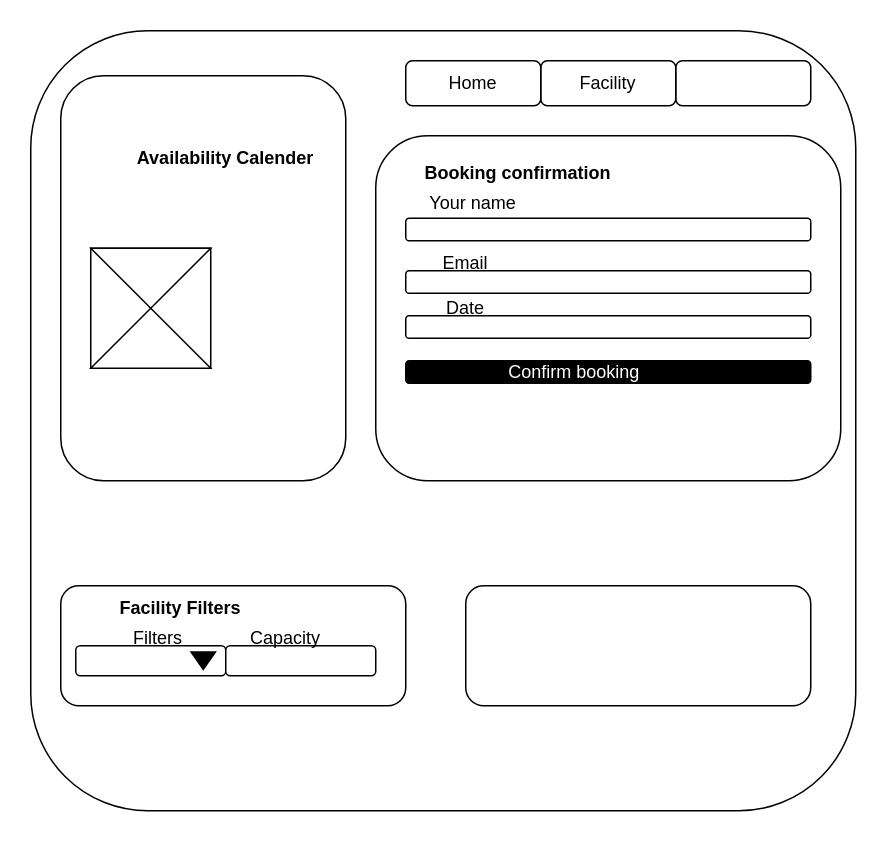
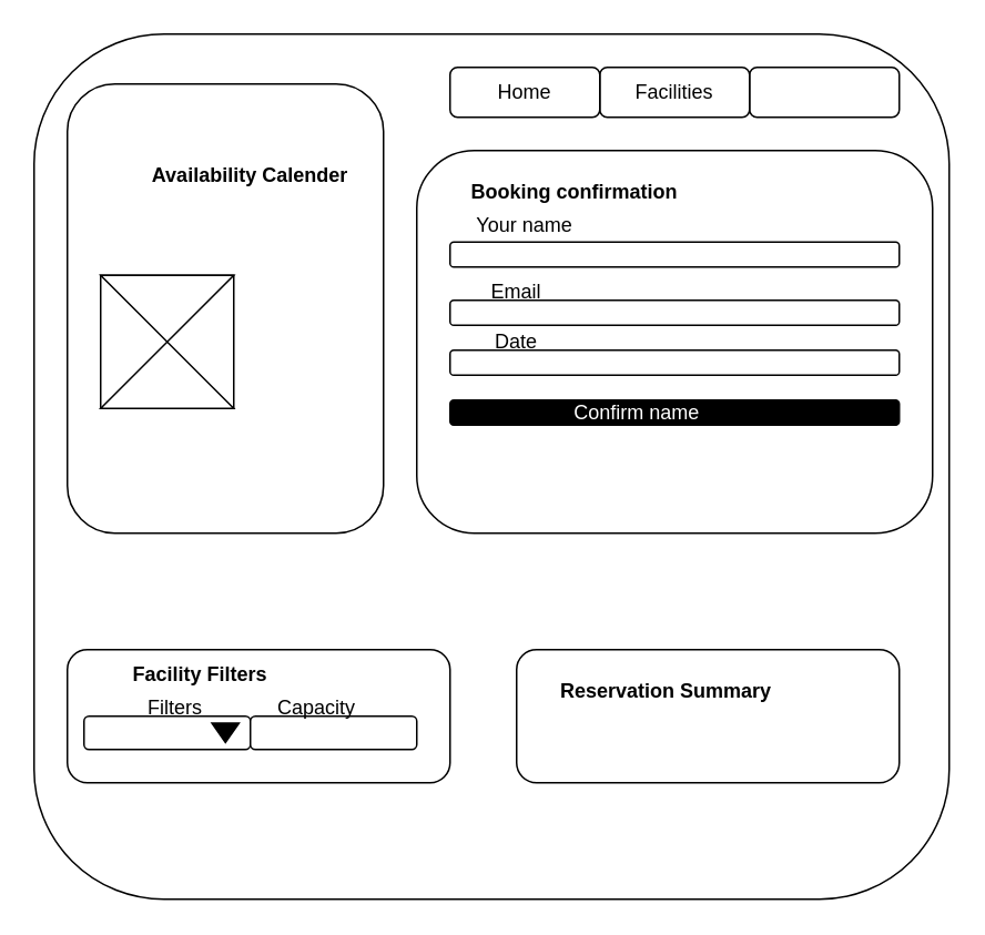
  <mxCell id="0" />
  <mxCell id="1" parent="0" />
  <mxCell id="2" value="" style="rounded=1;whiteSpace=wrap;html=1;" vertex="1" parent="1"><mxGeometry x="20" y="20" width="550" height="520" as="geometry" /></mxCell>
  <mxCell id="3" value="" style="rounded=1;whiteSpace=wrap;html=1;" vertex="1" parent="1"><mxGeometry x="40" y="50" width="190" height="270" as="geometry" /></mxCell>
  <mxCell id="4" value="&lt;b&gt;Availability Calender&lt;/b&gt;" style="text;html=1;strokeColor=none;fillColor=none;align=center;verticalAlign=middle;whiteSpace=wrap;rounded=0;" vertex="1" parent="1"><mxGeometry x="80" y="90" width="140" height="30" as="geometry" /></mxCell>
  <mxCell id="5" value="" style="group" vertex="1" connectable="0" parent="1"><mxGeometry x="60" y="165" width="80" height="80" as="geometry" /></mxCell>
  <mxCell id="6" value="" style="whiteSpace=wrap;html=1;aspect=fixed;" vertex="1" parent="5"><mxGeometry width="80" height="80" as="geometry" /></mxCell>
  <mxCell id="7" value="" style="shape=collate;whiteSpace=wrap;html=1;" vertex="1" parent="5"><mxGeometry width="80" height="80" as="geometry" /></mxCell>
  <mxCell id="8" value="" style="rounded=1;whiteSpace=wrap;html=1;" vertex="1" parent="1"><mxGeometry x="250" y="90" width="310" height="230" as="geometry" /></mxCell>
  <mxCell id="9" value="" style="rounded=1;whiteSpace=wrap;html=1;" vertex="1" parent="1"><mxGeometry x="450" y="40" width="90" height="30" as="geometry" /></mxCell>
  <mxCell id="10" value="" style="rounded=1;whiteSpace=wrap;html=1;" vertex="1" parent="1"><mxGeometry x="360" y="40" width="90" height="30" as="geometry" /></mxCell>
  <mxCell id="11" value="" style="rounded=1;whiteSpace=wrap;html=1;" vertex="1" parent="1"><mxGeometry x="270" y="40" width="90" height="30" as="geometry" /></mxCell>
  <mxCell id="12" value="&lt;b&gt;Booking confirmation&lt;/b&gt;" style="text;html=1;strokeColor=none;fillColor=none;align=center;verticalAlign=middle;whiteSpace=wrap;rounded=0;" vertex="1" parent="1"><mxGeometry x="280" y="100" width="130" height="30" as="geometry" /></mxCell>
  <mxCell id="13" value="" style="rounded=1;whiteSpace=wrap;html=1;" vertex="1" parent="1"><mxGeometry x="270" y="145" width="270" height="15" as="geometry" /></mxCell>
  <mxCell id="14" value="" style="rounded=1;whiteSpace=wrap;html=1;fillColor=#000000;" vertex="1" parent="1"><mxGeometry x="270" y="240" width="270" height="15" as="geometry" /></mxCell>
  <mxCell id="15" value="" style="rounded=1;whiteSpace=wrap;html=1;" vertex="1" parent="1"><mxGeometry x="270" y="210" width="270" height="15" as="geometry" /></mxCell>
  <mxCell id="16" value="" style="rounded=1;whiteSpace=wrap;html=1;" vertex="1" parent="1"><mxGeometry x="270" y="180" width="270" height="15" as="geometry" /></mxCell>
  <mxCell id="17" value="Your name" style="text;html=1;strokeColor=none;fillColor=none;align=center;verticalAlign=middle;whiteSpace=wrap;rounded=0;" vertex="1" parent="1"><mxGeometry x="285" y="120" width="60" height="30" as="geometry" /></mxCell>
  <mxCell id="18" value="Email" style="text;html=1;strokeColor=none;fillColor=none;align=center;verticalAlign=middle;whiteSpace=wrap;rounded=0;" vertex="1" parent="1"><mxGeometry x="280" y="160" width="60" height="30" as="geometry" /></mxCell>
  <mxCell id="19" value="Date" style="text;html=1;strokeColor=none;fillColor=none;align=center;verticalAlign=middle;whiteSpace=wrap;rounded=0;" vertex="1" parent="1"><mxGeometry x="280" y="190" width="60" height="30" as="geometry" /></mxCell>
- <mxCell id="20" value="&lt;font color=&quot;#ffffff&quot;&gt;Confirm booking&lt;/font&gt;" style="text;html=1;strokeColor=none;fillColor=none;align=center;verticalAlign=middle;whiteSpace=wrap;rounded=0;" vertex="1" parent="1"><mxGeometry x="330" y="233" width="105" height="30" as="geometry" /></mxCell>
+ <mxCell id="20" value="&lt;font color=&quot;#ffffff&quot;&gt;Confirm name&lt;/font&gt;" style="text;html=1;strokeColor=none;fillColor=none;align=center;verticalAlign=middle;whiteSpace=wrap;rounded=0;" vertex="1" parent="1"><mxGeometry x="330" y="233" width="105" height="30" as="geometry" /></mxCell>
  <mxCell id="21" value="Home" style="text;html=1;strokeColor=none;fillColor=none;align=center;verticalAlign=middle;whiteSpace=wrap;rounded=0;" vertex="1" parent="1"><mxGeometry x="285" y="40" width="60" height="30" as="geometry" /></mxCell>
- <mxCell id="22" value="Facility" style="text;html=1;strokeColor=none;fillColor=none;align=center;verticalAlign=middle;whiteSpace=wrap;rounded=0;" vertex="1" parent="1"><mxGeometry x="375" y="40" width="60" height="30" as="geometry" /></mxCell>
+ <mxCell id="22" value="Facilities" style="text;html=1;strokeColor=none;fillColor=none;align=center;verticalAlign=middle;whiteSpace=wrap;rounded=0;" vertex="1" parent="1"><mxGeometry x="375" y="40" width="60" height="30" as="geometry" /></mxCell>
  <mxCell id="23" value="" style="rounded=1;whiteSpace=wrap;html=1;" vertex="1" parent="1"><mxGeometry x="40" y="390" width="230" height="80" as="geometry" /></mxCell>
  <mxCell id="24" value="" style="rounded=1;whiteSpace=wrap;html=1;" vertex="1" parent="1"><mxGeometry x="310" y="390" width="230" height="80" as="geometry" /></mxCell>
+ <mxCell id="25" value="&lt;b&gt;Reservation Summary&lt;/b&gt;" style="text;html=1;strokeColor=none;fillColor=none;align=center;verticalAlign=middle;whiteSpace=wrap;rounded=0;" vertex="1" parent="1"><mxGeometry x="330" y="400" width="140" height="30" as="geometry" /></mxCell>
  <mxCell id="26" value="&lt;b&gt;Facility Filters&lt;/b&gt;" style="text;html=1;strokeColor=none;fillColor=none;align=center;verticalAlign=middle;whiteSpace=wrap;rounded=0;" vertex="1" parent="1"><mxGeometry x="40" y="390" width="160" height="30" as="geometry" /></mxCell>
  <mxCell id="27" value="" style="rounded=1;whiteSpace=wrap;html=1;" vertex="1" parent="1"><mxGeometry x="50" y="430" width="100" height="20" as="geometry" /></mxCell>
  <mxCell id="28" value="" style="rounded=1;whiteSpace=wrap;html=1;" vertex="1" parent="1"><mxGeometry x="150" y="430" width="100" height="20" as="geometry" /></mxCell>
  <mxCell id="29" value="Filters" style="text;html=1;strokeColor=none;fillColor=none;align=center;verticalAlign=middle;whiteSpace=wrap;rounded=0;" vertex="1" parent="1"><mxGeometry x="60" y="410" width="90" height="30" as="geometry" /></mxCell>
  <mxCell id="30" value="Capacity" style="text;html=1;strokeColor=none;fillColor=none;align=center;verticalAlign=middle;whiteSpace=wrap;rounded=0;" vertex="1" parent="1"><mxGeometry x="150" y="410" width="80" height="30" as="geometry" /></mxCell>
  <mxCell id="31" value="" style="html=1;shadow=0;dashed=0;align=center;verticalAlign=middle;shape=mxgraph.arrows2.arrow;dy=0;dx=18.07;notch=0;rotation=90;fillColor=#000000;" vertex="1" parent="1"><mxGeometry x="129.22" y="431.87" width="11.56" height="16.25" as="geometry" /></mxCell>
